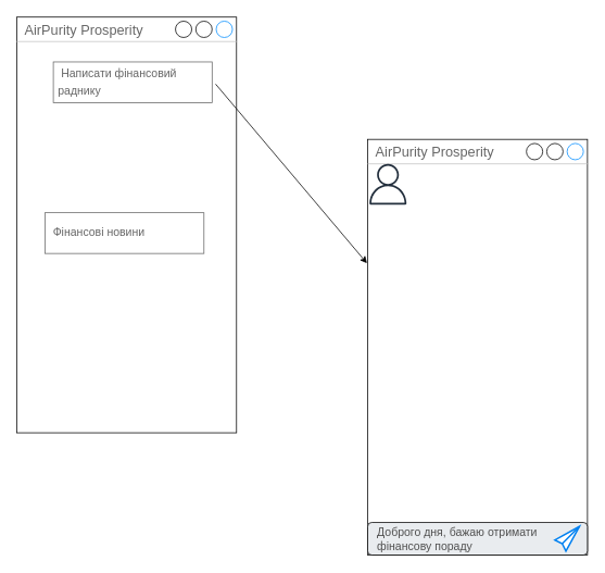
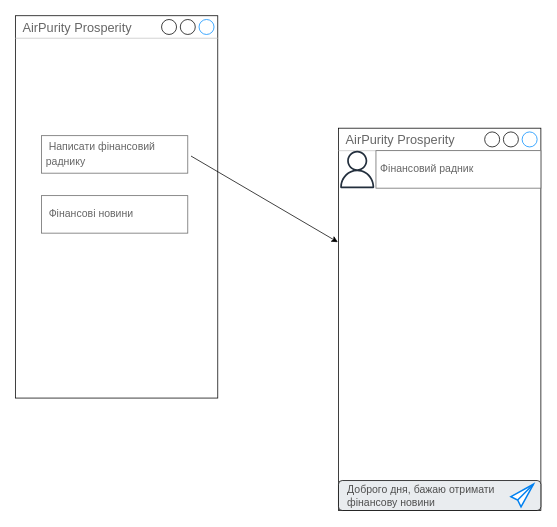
  <mxCell id="0" />
  <mxCell id="1" parent="0" />
  <mxCell id="2" value="" style="group" vertex="1" connectable="0" parent="1"><mxGeometry x="20" y="20" width="270" height="510" as="geometry" /></mxCell>
  <mxCell id="3" value="AirPurity Prosperity" style="strokeWidth=1;shadow=0;dashed=0;align=center;html=1;shape=mxgraph.mockup.containers.window;align=left;verticalAlign=top;spacingLeft=8;strokeColor2=#008cff;strokeColor3=#c4c4c4;fontColor=#666666;mainText=;fontSize=17;labelBackgroundColor=none;whiteSpace=wrap;" vertex="1" parent="2"><mxGeometry width="270" height="510" as="geometry" /></mxCell>
- <mxCell id="4" value="&lt;font style=&quot;font-size: 14px;&quot;&gt;&amp;nbsp;Написати&amp;nbsp;фінансовий раднику&lt;/font&gt;" style="strokeWidth=1;shadow=0;dashed=0;align=center;html=1;shape=mxgraph.mockup.text.textBox;fontColor=#666666;align=left;fontSize=17;spacingLeft=4;spacingTop=-3;whiteSpace=wrap;strokeColor=#666666;mainText=" vertex="1" parent="2"><mxGeometry x="45" y="55" width="195" height="50" as="geometry" /></mxCell>
+ <mxCell id="4" value="&lt;font style=&quot;font-size: 14px;&quot;&gt;&amp;nbsp;Написати&amp;nbsp;фінансовий раднику&lt;/font&gt;" style="strokeWidth=1;shadow=0;dashed=0;align=center;html=1;shape=mxgraph.mockup.text.textBox;fontColor=#666666;align=left;fontSize=17;spacingLeft=4;spacingTop=-3;whiteSpace=wrap;strokeColor=#666666;mainText=" vertex="1" parent="2"><mxGeometry x="35" y="160" width="195" height="50" as="geometry" /></mxCell>
  <mxCell id="5" value="&lt;span style=&quot;font-size: 14px;&quot;&gt;&amp;nbsp;Фінансові новини&lt;/span&gt;" style="strokeWidth=1;shadow=0;dashed=0;align=center;html=1;shape=mxgraph.mockup.text.textBox;fontColor=#666666;align=left;fontSize=17;spacingLeft=4;spacingTop=-3;whiteSpace=wrap;strokeColor=#666666;mainText=" vertex="1" parent="2"><mxGeometry x="35" y="240" width="195" height="50" as="geometry" /></mxCell>
  <mxCell id="6" value="AirPurity Prosperity" style="strokeWidth=1;shadow=0;dashed=0;align=center;html=1;shape=mxgraph.mockup.containers.window;align=left;verticalAlign=top;spacingLeft=8;strokeColor2=#008cff;strokeColor3=#c4c4c4;fontColor=#666666;mainText=;fontSize=17;labelBackgroundColor=none;whiteSpace=wrap;" vertex="1" parent="1"><mxGeometry x="451" y="170" width="270" height="510" as="geometry" /></mxCell>
- <mxCell id="7" value="Доброго дня, бажаю отримати &lt;br&gt;фінансову пораду" style="html=1;shadow=0;dashed=0;shape=mxgraph.bootstrap.rrect;rSize=5;strokeColor=#000000;strokeWidth=1;fillColor=#E9ECEF;fontColor=#505050;whiteSpace=wrap;align=left;verticalAlign=middle;spacingLeft=10;fontSize=14;" vertex="1" parent="1"><mxGeometry x="451" y="640" width="270" height="40" as="geometry" /></mxCell>
+ <mxCell id="7" value="Доброго дня, бажаю отримати &lt;br&gt;фінансову новини" style="html=1;shadow=0;dashed=0;shape=mxgraph.bootstrap.rrect;rSize=5;strokeColor=#000000;strokeWidth=1;fillColor=#E9ECEF;fontColor=#505050;whiteSpace=wrap;align=left;verticalAlign=middle;spacingLeft=10;fontSize=14;" vertex="1" parent="1"><mxGeometry x="451" y="640" width="270" height="40" as="geometry" /></mxCell>
  <mxCell id="8" value="" style="html=1;verticalLabelPosition=bottom;align=center;labelBackgroundColor=#ffffff;verticalAlign=top;strokeWidth=2;strokeColor=#0080F0;shadow=0;dashed=0;shape=mxgraph.ios7.icons.pointer;" vertex="1" parent="1"><mxGeometry x="681" y="645" width="30" height="30" as="geometry" /></mxCell>
  <mxCell id="9" value="" style="sketch=0;outlineConnect=0;fontColor=#232F3E;gradientColor=none;fillColor=#232F3D;strokeColor=none;dashed=0;verticalLabelPosition=bottom;verticalAlign=top;align=center;html=1;fontSize=12;fontStyle=0;aspect=fixed;pointerEvents=1;shape=mxgraph.aws4.user;" vertex="1" parent="1"><mxGeometry x="451" y="200" width="50" height="50" as="geometry" /></mxCell>
+ <mxCell id="10" value="&lt;span style=&quot;font-size: 14px;&quot;&gt;Фінансовий радник&lt;/span&gt;" style="strokeWidth=1;shadow=0;dashed=0;align=center;html=1;shape=mxgraph.mockup.text.textBox;fontColor=#666666;align=left;fontSize=17;spacingLeft=4;spacingTop=-3;whiteSpace=wrap;strokeColor=#666666;mainText=" vertex="1" parent="1"><mxGeometry x="501" y="200" width="220" height="50" as="geometry" /></mxCell>
  <mxCell id="11" value="" style="endArrow=classic;html=1;rounded=0;exitX=1.022;exitY=0.543;exitDx=0;exitDy=0;exitPerimeter=0;entryX=-0.003;entryY=0.298;entryDx=0;entryDy=0;entryPerimeter=0;" edge="1" parent="1" source="4" target="6"><mxGeometry width="50" height="50" relative="1" as="geometry"><mxPoint x="221" y="370" as="sourcePoint" /><mxPoint x="271" y="320" as="targetPoint" /></mxGeometry></mxCell>
